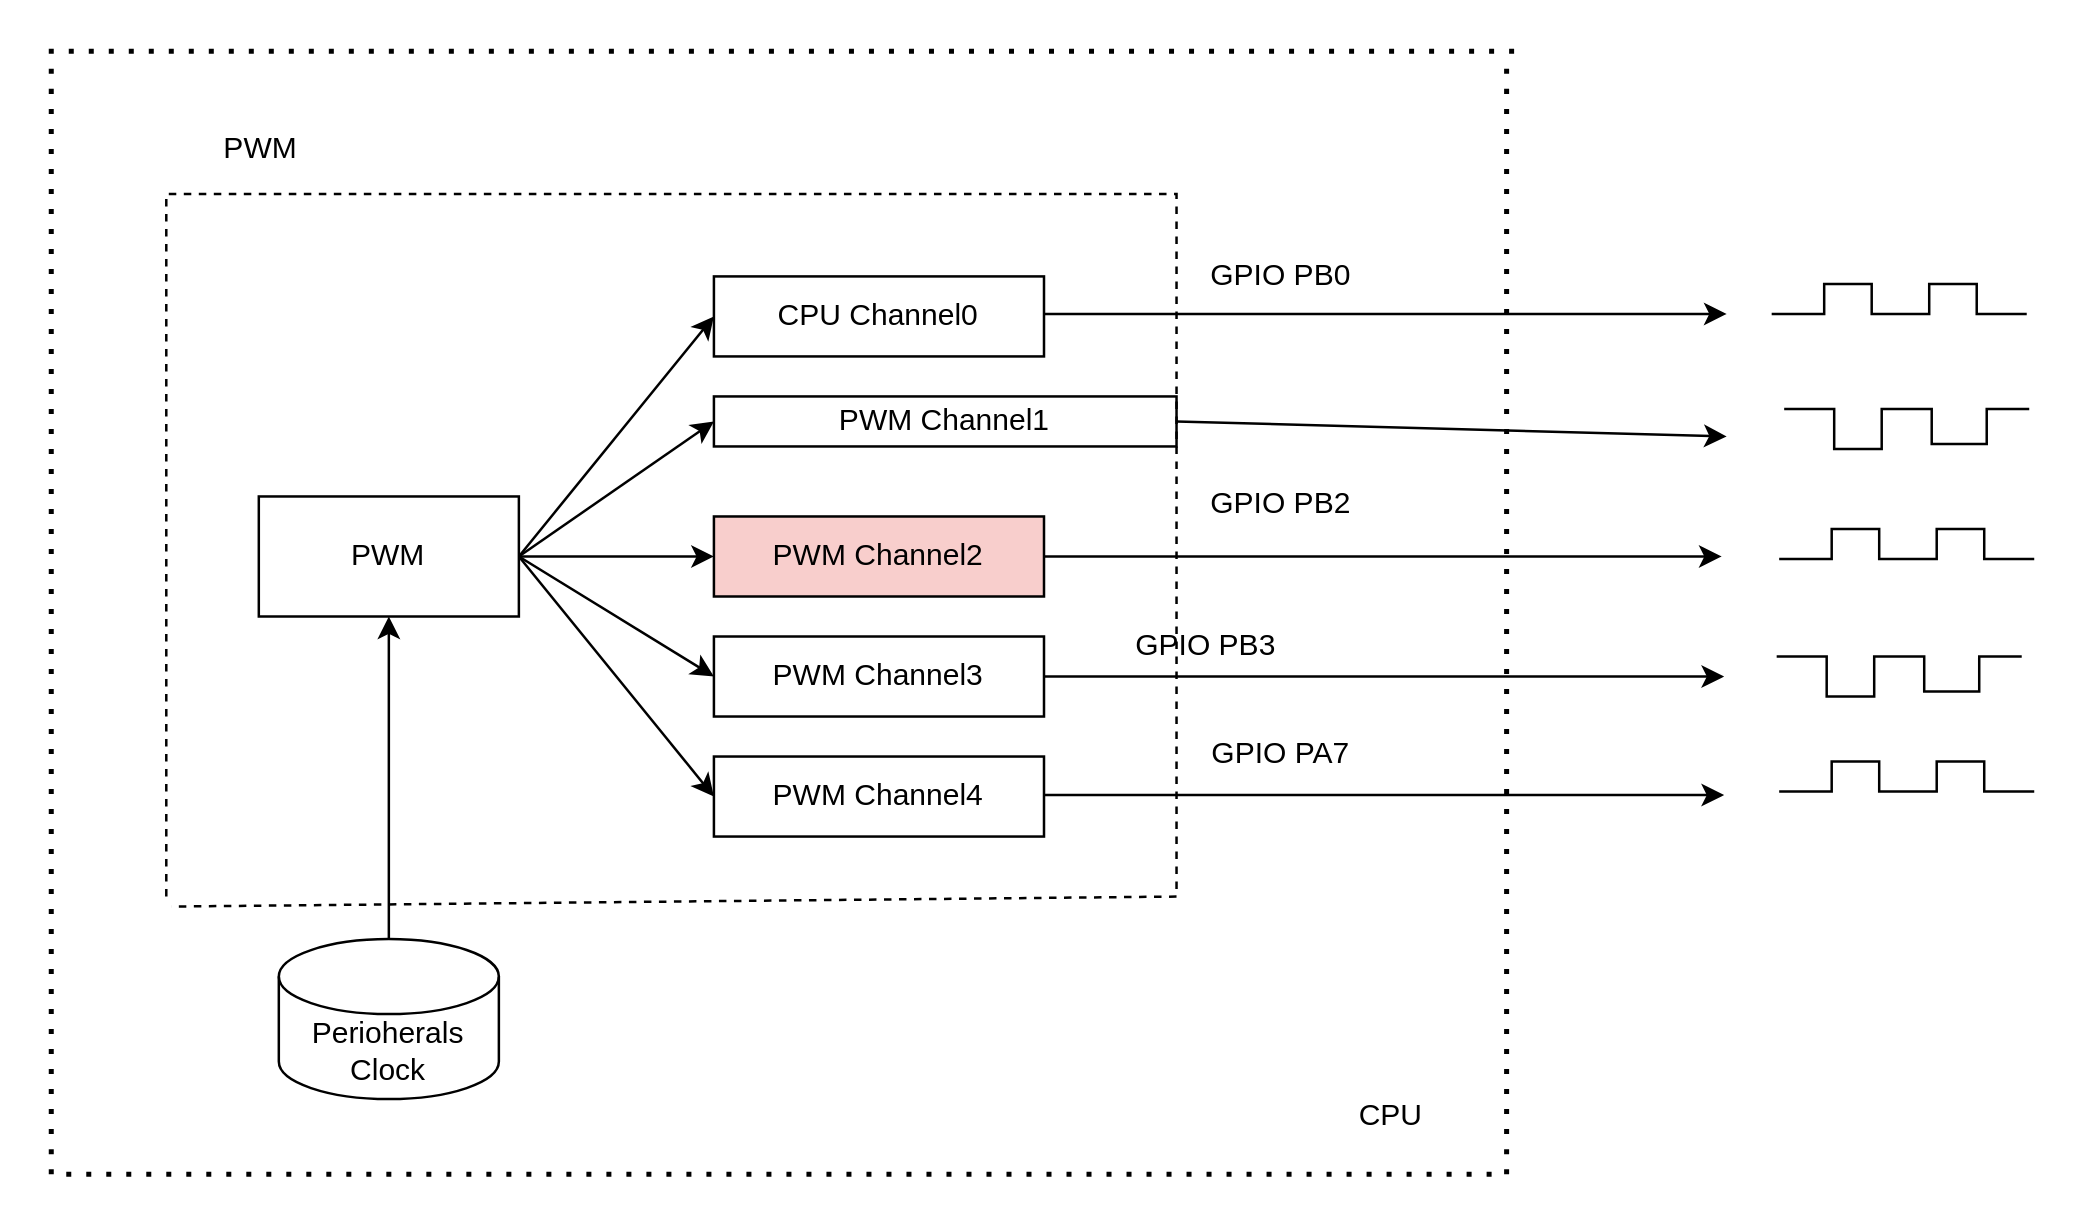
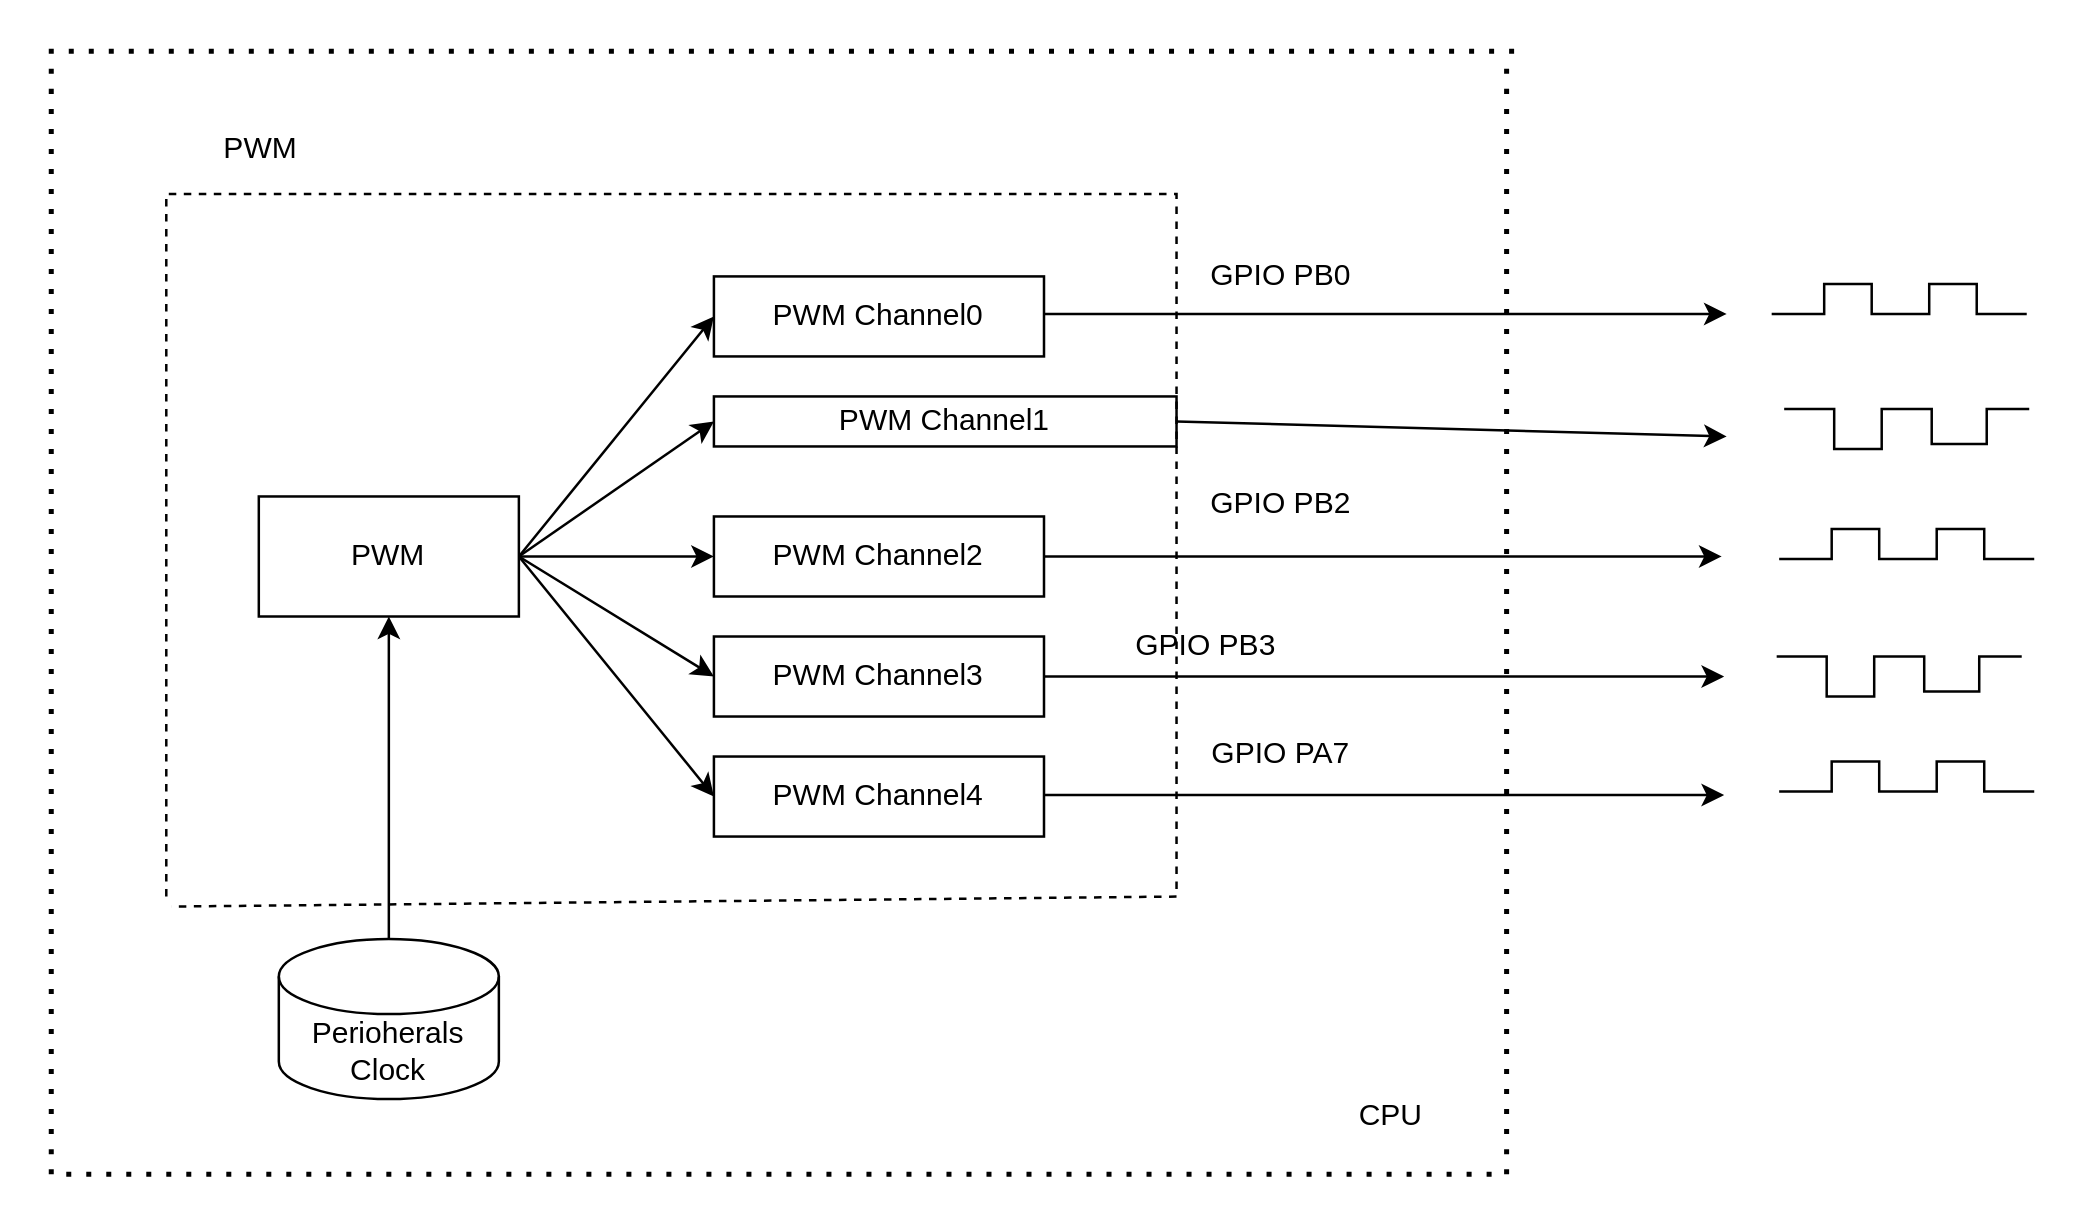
  <mxCell id="0" />
  <mxCell id="1" parent="0" />
  <mxCell id="2" value="PWM" style="rounded=0;whiteSpace=wrap;html=1;" parent="1" vertex="1"><mxGeometry x="103" y="198" width="104" height="48" as="geometry" /></mxCell>
  <mxCell id="3" value="Perioherals&lt;div&gt;Clock&lt;/div&gt;" style="shape=cylinder3;whiteSpace=wrap;html=1;boundedLbl=1;backgroundOutline=1;size=15;" parent="1" vertex="1"><mxGeometry x="111" y="375" width="88" height="64" as="geometry" /></mxCell>
  <mxCell id="4" value="" style="endArrow=classic;html=1;rounded=0;exitX=0.5;exitY=0;exitDx=0;exitDy=0;exitPerimeter=0;entryX=0.5;entryY=1;entryDx=0;entryDy=0;" parent="1" source="3" target="2" edge="1"><mxGeometry width="50" height="50" relative="1" as="geometry"><mxPoint x="152" y="292" as="sourcePoint" /><mxPoint x="202" y="242" as="targetPoint" /></mxGeometry></mxCell>
- <mxCell id="5" value="CPU Channel0" style="rounded=0;whiteSpace=wrap;html=1;" parent="1" vertex="1"><mxGeometry x="285" y="110" width="132" height="32" as="geometry" /></mxCell>
+ <mxCell id="5" value="PWM Channel0" style="rounded=0;whiteSpace=wrap;html=1;" parent="1" vertex="1"><mxGeometry x="285" y="110" width="132" height="32" as="geometry" /></mxCell>
  <mxCell id="6" value="PWM Channel1" style="rounded=0;whiteSpace=wrap;html=1;" parent="1" vertex="1"><mxGeometry x="285" y="158" width="185" height="20" as="geometry" /></mxCell>
- <mxCell id="7" value="PWM Channel2" style="rounded=0;whiteSpace=wrap;html=1;fillColor=#f8cecc;" parent="1" vertex="1"><mxGeometry x="285" y="206" width="132" height="32" as="geometry" /></mxCell>
+ <mxCell id="7" value="PWM Channel2" style="rounded=0;whiteSpace=wrap;html=1;" parent="1" vertex="1"><mxGeometry x="285" y="206" width="132" height="32" as="geometry" /></mxCell>
  <mxCell id="8" value="PWM Channel3" style="rounded=0;whiteSpace=wrap;html=1;" parent="1" vertex="1"><mxGeometry x="285" y="254" width="132" height="32" as="geometry" /></mxCell>
  <mxCell id="9" value="PWM Channel4" style="rounded=0;whiteSpace=wrap;html=1;" parent="1" vertex="1"><mxGeometry x="285" y="302" width="132" height="32" as="geometry" /></mxCell>
  <mxCell id="10" value="" style="endArrow=classic;html=1;rounded=0;exitX=1;exitY=0.5;exitDx=0;exitDy=0;entryX=0;entryY=0.5;entryDx=0;entryDy=0;" parent="1" source="2" target="5" edge="1"><mxGeometry width="50" height="50" relative="1" as="geometry"><mxPoint x="477" y="273" as="sourcePoint" /><mxPoint x="527" y="223" as="targetPoint" /><Array as="points" /></mxGeometry></mxCell>
  <mxCell id="11" value="" style="endArrow=classic;html=1;rounded=0;exitX=1;exitY=0.5;exitDx=0;exitDy=0;entryX=0;entryY=0.5;entryDx=0;entryDy=0;" parent="1" source="2" target="6" edge="1"><mxGeometry width="50" height="50" relative="1" as="geometry"><mxPoint x="216" y="322" as="sourcePoint" /><mxPoint x="266" y="272" as="targetPoint" /></mxGeometry></mxCell>
  <mxCell id="12" value="" style="endArrow=classic;html=1;rounded=0;exitX=1;exitY=0.5;exitDx=0;exitDy=0;entryX=0;entryY=0.5;entryDx=0;entryDy=0;" parent="1" source="2" target="7" edge="1"><mxGeometry width="50" height="50" relative="1" as="geometry"><mxPoint x="228" y="336" as="sourcePoint" /><mxPoint x="278" y="286" as="targetPoint" /></mxGeometry></mxCell>
  <mxCell id="13" value="" style="endArrow=classic;html=1;rounded=0;exitX=1;exitY=0.5;exitDx=0;exitDy=0;entryX=0;entryY=0.5;entryDx=0;entryDy=0;" parent="1" source="2" target="8" edge="1"><mxGeometry width="50" height="50" relative="1" as="geometry"><mxPoint x="202" y="335" as="sourcePoint" /><mxPoint x="252" y="285" as="targetPoint" /></mxGeometry></mxCell>
  <mxCell id="14" value="" style="endArrow=classic;html=1;rounded=0;exitX=1;exitY=0.5;exitDx=0;exitDy=0;entryX=0;entryY=0.5;entryDx=0;entryDy=0;" parent="1" source="2" target="9" edge="1"><mxGeometry width="50" height="50" relative="1" as="geometry"><mxPoint x="215" y="359" as="sourcePoint" /><mxPoint x="265" y="309" as="targetPoint" /></mxGeometry></mxCell>
  <mxCell id="15" value="" style="endArrow=classic;html=1;rounded=0;exitX=1;exitY=0.5;exitDx=0;exitDy=0;" parent="1" source="6" edge="1"><mxGeometry width="50" height="50" relative="1" as="geometry"><mxPoint x="560" y="246" as="sourcePoint" /><mxPoint x="690" y="174" as="targetPoint" /></mxGeometry></mxCell>
  <mxCell id="16" value="" style="endArrow=classic;html=1;rounded=0;exitX=1;exitY=0.5;exitDx=0;exitDy=0;" parent="1" source="7" edge="1"><mxGeometry width="50" height="50" relative="1" as="geometry"><mxPoint x="507" y="258" as="sourcePoint" /><mxPoint x="688" y="222" as="targetPoint" /></mxGeometry></mxCell>
  <mxCell id="17" value="" style="endArrow=classic;html=1;rounded=0;exitX=1;exitY=0.5;exitDx=0;exitDy=0;" parent="1" source="8" edge="1"><mxGeometry width="50" height="50" relative="1" as="geometry"><mxPoint x="574" y="347" as="sourcePoint" /><mxPoint x="689" y="270" as="targetPoint" /></mxGeometry></mxCell>
  <mxCell id="18" value="GPIO PB0" style="text;html=1;align=center;verticalAlign=middle;whiteSpace=wrap;rounded=0;" parent="1" vertex="1"><mxGeometry x="482" y="95" width="60" height="30" as="geometry" /></mxCell>
  <mxCell id="19" value="GPIO PB2" style="text;html=1;align=center;verticalAlign=middle;whiteSpace=wrap;rounded=0;" parent="1" vertex="1"><mxGeometry x="482" y="186" width="60" height="30" as="geometry" /></mxCell>
  <mxCell id="20" value="GPIO PB3" style="text;html=1;align=center;verticalAlign=middle;whiteSpace=wrap;rounded=0;" parent="1" vertex="1"><mxGeometry x="452" y="243" width="60" height="30" as="geometry" /></mxCell>
  <mxCell id="21" value="GPIO PA7" style="text;html=1;align=center;verticalAlign=middle;whiteSpace=wrap;rounded=0;" parent="1" vertex="1"><mxGeometry x="482" y="286" width="60" height="30" as="geometry" /></mxCell>
  <mxCell id="22" value="" style="endArrow=none;dashed=1;html=1;rounded=0;" parent="1" edge="1"><mxGeometry width="50" height="50" relative="1" as="geometry"><mxPoint x="66" y="358" as="sourcePoint" /><mxPoint x="68" y="362" as="targetPoint" /><Array as="points"><mxPoint x="66" y="77" /><mxPoint x="470" y="77" /><mxPoint x="470" y="358" /></Array></mxGeometry></mxCell>
  <mxCell id="23" value="PWM" style="text;html=1;align=center;verticalAlign=middle;whiteSpace=wrap;rounded=0;" parent="1" vertex="1"><mxGeometry x="74" y="44" width="60" height="30" as="geometry" /></mxCell>
  <mxCell id="24" value="" style="endArrow=none;dashed=1;html=1;dashPattern=1 3;strokeWidth=2;rounded=0;" parent="1" edge="1"><mxGeometry width="50" height="50" relative="1" as="geometry"><mxPoint x="602" y="27" as="sourcePoint" /><mxPoint x="605" y="20" as="targetPoint" /><Array as="points"><mxPoint x="602" y="469" /><mxPoint x="20" y="469" /><mxPoint x="20" y="20" /></Array></mxGeometry></mxCell>
  <mxCell id="25" value="CPU" style="text;html=1;align=center;verticalAlign=middle;whiteSpace=wrap;rounded=0;" parent="1" vertex="1"><mxGeometry x="526" y="431" width="60" height="30" as="geometry" /></mxCell>
  <mxCell id="26" value="" style="endArrow=none;html=1;rounded=0;" parent="1" edge="1"><mxGeometry width="50" height="50" relative="1" as="geometry"><mxPoint x="708" y="125" as="sourcePoint" /><mxPoint x="810" y="125" as="targetPoint" /><Array as="points"><mxPoint x="729" y="125" /><mxPoint x="729" y="113" /><mxPoint x="748" y="113" /><mxPoint x="748" y="125" /><mxPoint x="771" y="125" /><mxPoint x="771" y="113" /><mxPoint x="790" y="113" /><mxPoint x="790" y="125" /></Array></mxGeometry></mxCell>
  <mxCell id="27" value="" style="endArrow=classic;html=1;rounded=0;exitX=1;exitY=0.5;exitDx=0;exitDy=0;" parent="1" edge="1"><mxGeometry width="50" height="50" relative="1" as="geometry"><mxPoint x="417" y="125" as="sourcePoint" /><mxPoint x="690" y="125" as="targetPoint" /></mxGeometry></mxCell>
  <mxCell id="28" value="" style="endArrow=none;html=1;rounded=0;" parent="1" edge="1"><mxGeometry width="50" height="50" relative="1" as="geometry"><mxPoint x="713" y="163" as="sourcePoint" /><mxPoint x="811" y="163" as="targetPoint" /><Array as="points"><mxPoint x="733" y="163" /><mxPoint x="733" y="179" /><mxPoint x="752" y="179" /><mxPoint x="752" y="163" /><mxPoint x="772" y="163" /><mxPoint x="772" y="177" /><mxPoint x="794" y="177" /><mxPoint x="794" y="163" /></Array></mxGeometry></mxCell>
  <mxCell id="29" value="" style="endArrow=classic;html=1;rounded=0;exitX=1;exitY=0.5;exitDx=0;exitDy=0;" parent="1" edge="1"><mxGeometry width="50" height="50" relative="1" as="geometry"><mxPoint x="417" y="317.41" as="sourcePoint" /><mxPoint x="689" y="317.41" as="targetPoint" /></mxGeometry></mxCell>
  <mxCell id="30" value="" style="endArrow=none;html=1;rounded=0;" parent="1" edge="1"><mxGeometry width="50" height="50" relative="1" as="geometry"><mxPoint x="813" y="223" as="sourcePoint" /><mxPoint x="711" y="223" as="targetPoint" /><Array as="points"><mxPoint x="793" y="223" /><mxPoint x="793" y="211" /><mxPoint x="774" y="211" /><mxPoint x="774" y="223" /><mxPoint x="751" y="223" /><mxPoint x="751" y="211" /><mxPoint x="732" y="211" /><mxPoint x="732" y="223" /></Array></mxGeometry></mxCell>
  <mxCell id="31" value="" style="endArrow=none;html=1;rounded=0;" parent="1" edge="1"><mxGeometry width="50" height="50" relative="1" as="geometry"><mxPoint x="711" y="316" as="sourcePoint" /><mxPoint x="813" y="316" as="targetPoint" /><Array as="points"><mxPoint x="732" y="316" /><mxPoint x="732" y="304" /><mxPoint x="751" y="304" /><mxPoint x="751" y="316" /><mxPoint x="774" y="316" /><mxPoint x="774" y="304" /><mxPoint x="793" y="304" /><mxPoint x="793" y="316" /></Array></mxGeometry></mxCell>
  <mxCell id="32" value="" style="endArrow=none;html=1;rounded=0;" parent="1" edge="1"><mxGeometry width="50" height="50" relative="1" as="geometry"><mxPoint x="710" y="262" as="sourcePoint" /><mxPoint x="808" y="262" as="targetPoint" /><Array as="points"><mxPoint x="730" y="262" /><mxPoint x="730" y="278" /><mxPoint x="749" y="278" /><mxPoint x="749" y="262" /><mxPoint x="769" y="262" /><mxPoint x="769" y="276" /><mxPoint x="791" y="276" /><mxPoint x="791" y="262" /></Array></mxGeometry></mxCell>
